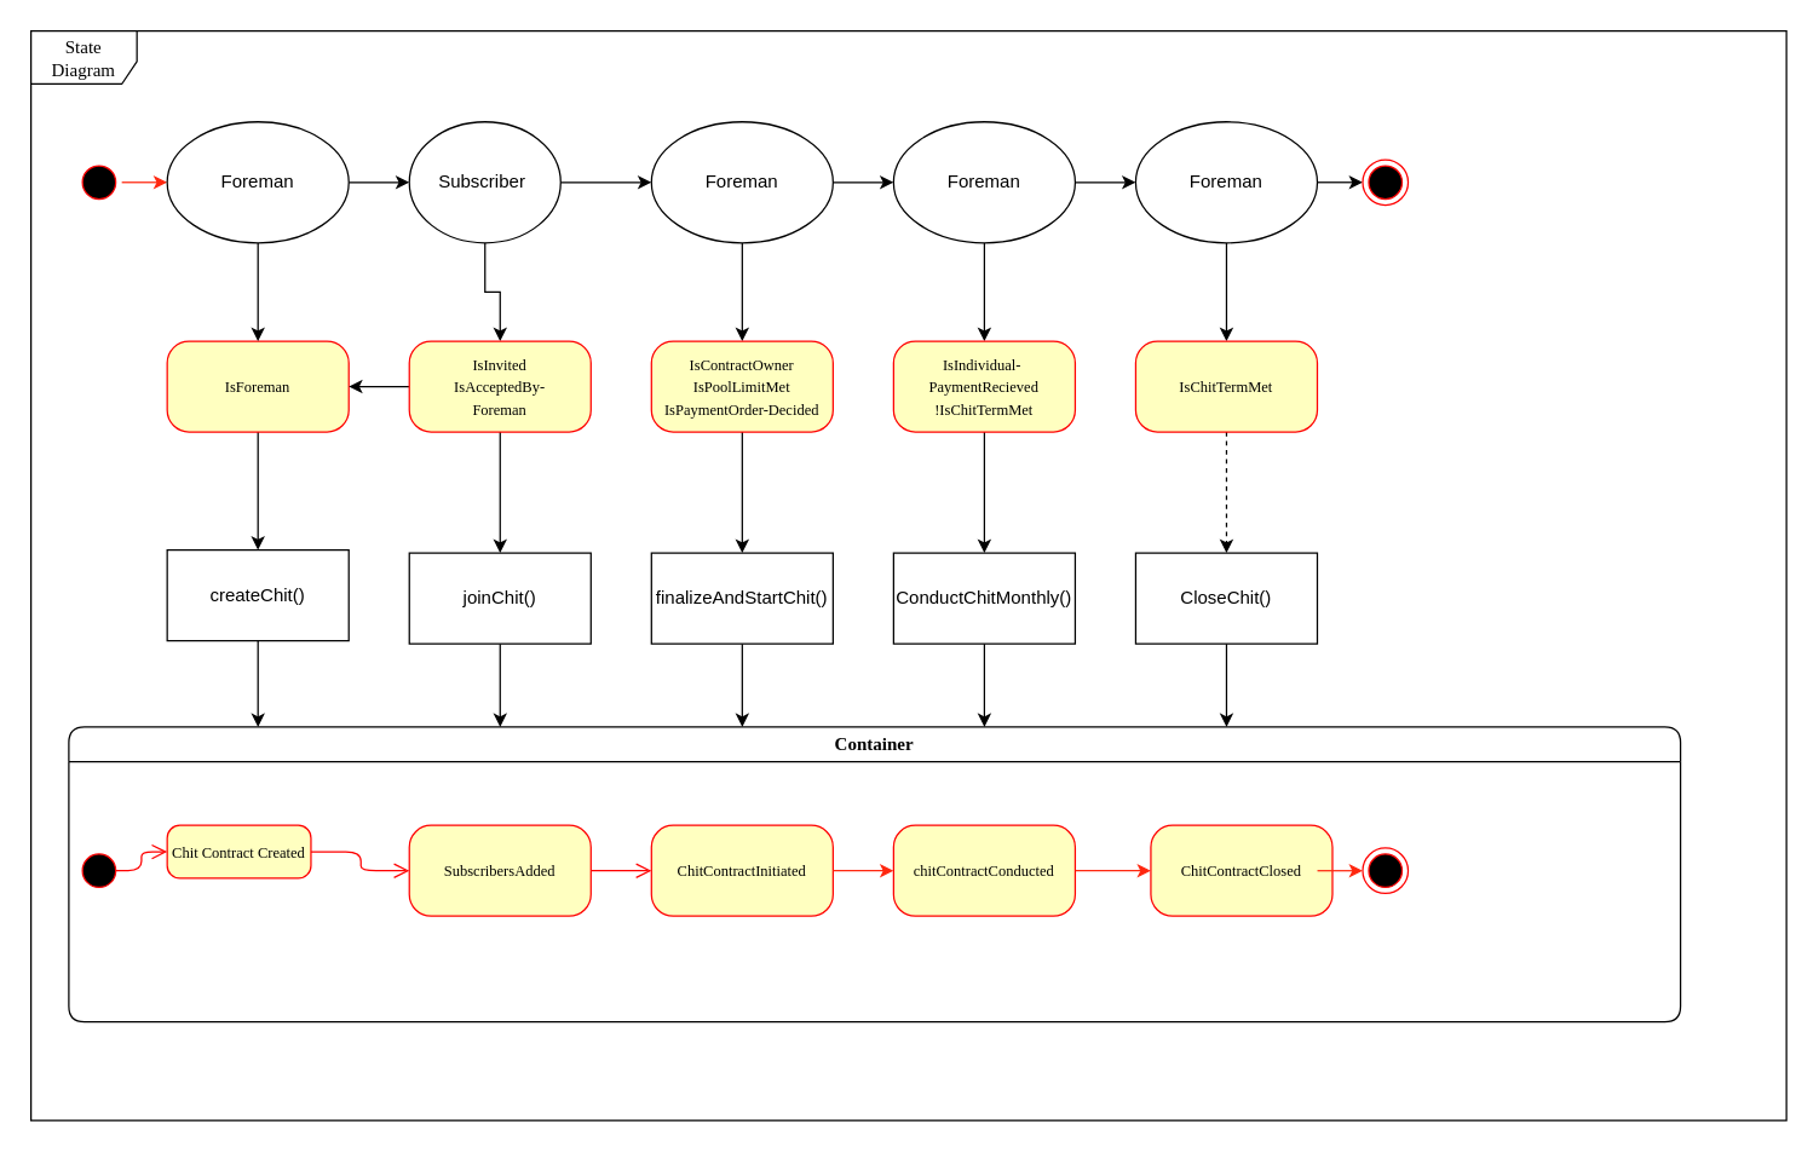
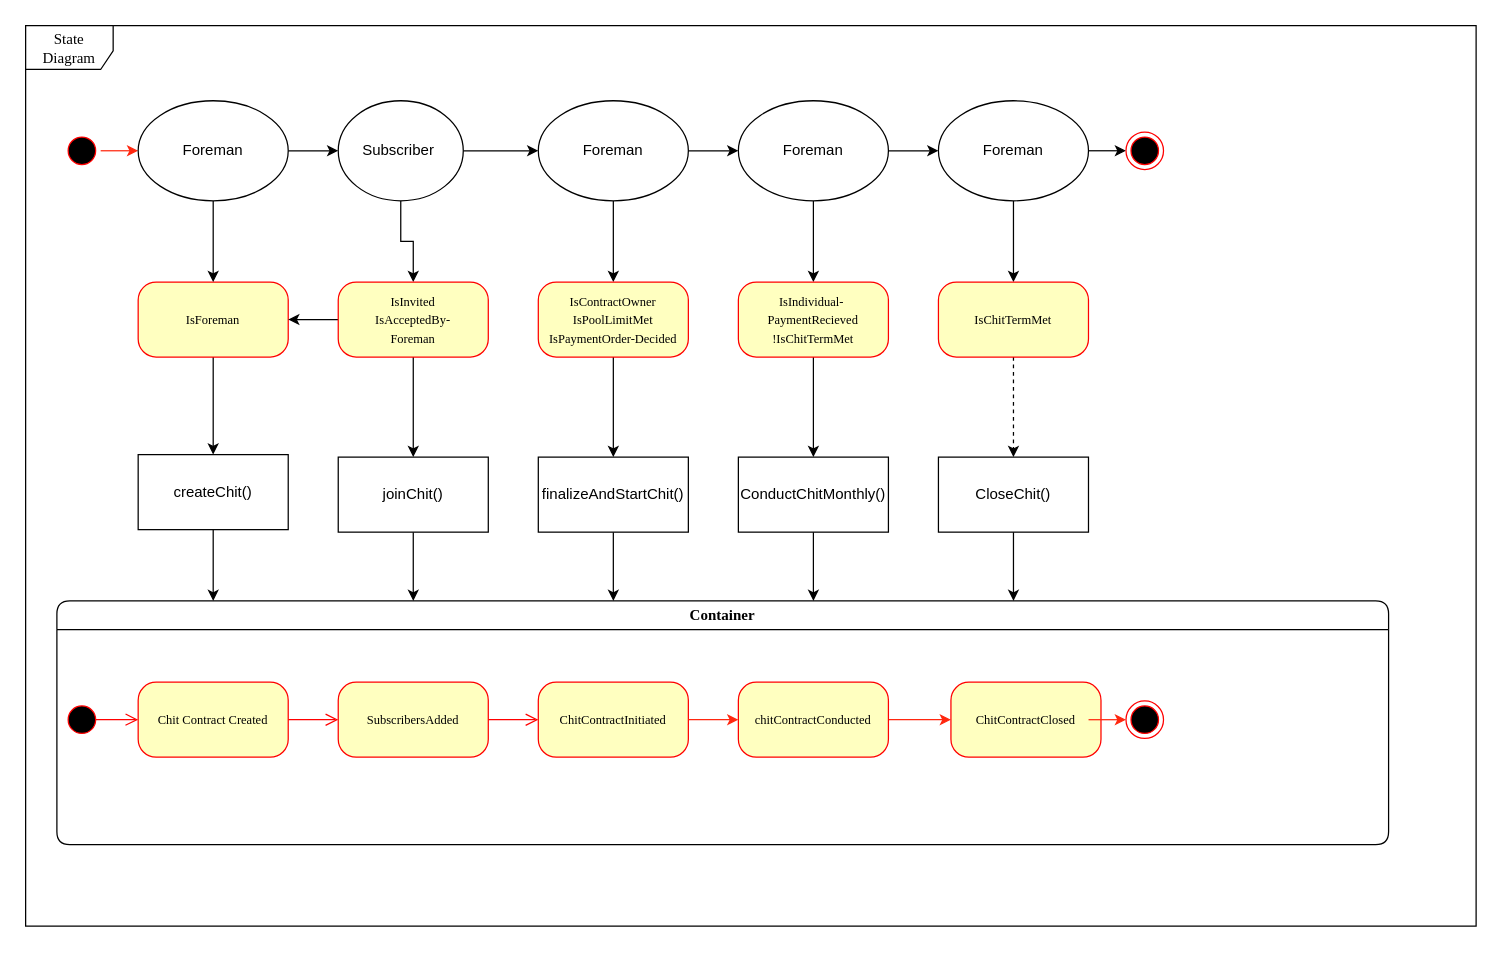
  <mxCell id="0" />
  <mxCell id="1" parent="0" />
  <mxCell id="2" value="State Diagram" style="shape=umlFrame;whiteSpace=wrap;html=1;rounded=1;shadow=0;comic=0;labelBackgroundColor=none;strokeColor=#000000;strokeWidth=1;fillColor=#ffffff;fontFamily=Verdana;fontSize=12;fontColor=#000000;align=center;width=70;height=35;" parent="1" vertex="1"><mxGeometry width="1160" height="720" as="geometry" x="20" y="20" /></mxCell>
  <mxCell id="3" style="edgeStyle=orthogonalEdgeStyle;rounded=0;orthogonalLoop=1;jettySize=auto;html=1;exitX=0.5;exitY=0;exitDx=0;exitDy=0;entryX=0;entryY=0.5;entryDx=0;entryDy=0;strokeColor=#FF270F;" parent="1" source="4" target="18" edge="1"><mxGeometry relative="1" as="geometry" /></mxCell>
  <mxCell id="4" value="" style="ellipse;html=1;shape=startState;fillColor=#000000;strokeColor=#ff0000;rounded=1;shadow=0;comic=0;labelBackgroundColor=none;fontFamily=Verdana;fontSize=12;fontColor=#000000;align=center;direction=south;" parent="1" vertex="1"><mxGeometry x="50" y="105" width="30" height="30" as="geometry" /></mxCell>
  <mxCell id="5" style="edgeStyle=orthogonalEdgeStyle;rounded=0;orthogonalLoop=1;jettySize=auto;html=1;" parent="1" source="6" target="20" edge="1"><mxGeometry relative="1" as="geometry" /></mxCell>
  <mxCell id="6" value="&lt;font style=&quot;font-size: 10px&quot;&gt;IsForeman&lt;/font&gt;" style="rounded=1;whiteSpace=wrap;html=1;arcSize=24;fillColor=#ffffc0;strokeColor=#ff0000;shadow=0;comic=0;labelBackgroundColor=none;fontFamily=Verdana;fontSize=12;fontColor=#000000;align=center;" parent="1" vertex="1"><mxGeometry x="110" y="225" width="120" height="60" as="geometry" /></mxCell>
  <mxCell id="7" value="Container" style="swimlane;whiteSpace=wrap;html=1;rounded=1;shadow=0;comic=0;labelBackgroundColor=none;strokeColor=#000000;strokeWidth=1;fillColor=#ffffff;fontFamily=Verdana;fontSize=12;fontColor=#000000;align=center;" parent="1" vertex="1"><mxGeometry x="45" y="480" width="1065" height="195" as="geometry" /></mxCell>
  <mxCell id="8" style="edgeStyle=elbowEdgeStyle;html=1;labelBackgroundColor=none;endArrow=open;endSize=8;strokeColor=#ff0000;fontFamily=Verdana;fontSize=12;align=left;" parent="7" source="9" target="14" edge="1"><mxGeometry relative="1" as="geometry" /></mxCell>
- <mxCell id="9" value="&lt;font style=&quot;font-size: 10px&quot;&gt;Chit Contract Created&lt;/font&gt;" style="rounded=1;whiteSpace=wrap;html=1;arcSize=24;fillColor=#ffffc0;strokeColor=#ff0000;shadow=0;comic=0;labelBackgroundColor=none;fontFamily=Verdana;fontSize=12;fontColor=#000000;align=center;" parent="7" vertex="1"><mxGeometry x="65" y="65" width="95" height="35" as="geometry" /></mxCell>
+ <mxCell id="9" value="&lt;font style=&quot;font-size: 10px&quot;&gt;Chit Contract Created&lt;/font&gt;" style="rounded=1;whiteSpace=wrap;html=1;arcSize=24;fillColor=#ffffc0;strokeColor=#ff0000;shadow=0;comic=0;labelBackgroundColor=none;fontFamily=Verdana;fontSize=12;fontColor=#000000;align=center;" parent="7" vertex="1"><mxGeometry x="65" y="65" width="120" height="60" as="geometry" /></mxCell>
  <mxCell id="10" value="" style="ellipse;html=1;shape=endState;fillColor=#000000;strokeColor=#ff0000;rounded=1;shadow=0;comic=0;labelBackgroundColor=none;fontFamily=Verdana;fontSize=12;fontColor=#000000;align=center;" parent="7" vertex="1"><mxGeometry x="855" y="80" width="30" height="30" as="geometry" /></mxCell>
  <mxCell id="11" style="edgeStyle=elbowEdgeStyle;html=1;labelBackgroundColor=none;endArrow=open;endSize=8;strokeColor=#ff0000;fontFamily=Verdana;fontSize=12;align=left;exitX=0.495;exitY=0.151;exitDx=0;exitDy=0;exitPerimeter=0;" parent="7" source="12" target="9" edge="1"><mxGeometry relative="1" as="geometry" /></mxCell>
  <mxCell id="12" value="" style="ellipse;html=1;shape=startState;fillColor=#000000;strokeColor=#ff0000;rounded=1;shadow=0;comic=0;labelBackgroundColor=none;fontFamily=Verdana;fontSize=12;fontColor=#000000;align=center;direction=south;" parent="7" vertex="1"><mxGeometry x="5" y="80" width="30" height="30" as="geometry" /></mxCell>
  <mxCell id="13" style="edgeStyle=elbowEdgeStyle;html=1;labelBackgroundColor=none;endArrow=open;endSize=8;strokeColor=#ff0000;fontFamily=Verdana;fontSize=12;align=left;" parent="7" source="14" target="15" edge="1"><mxGeometry relative="1" as="geometry" /></mxCell>
  <mxCell id="14" value="&lt;font style=&quot;font-size: 10px&quot;&gt;SubscribersAdded&lt;/font&gt;" style="rounded=1;whiteSpace=wrap;html=1;arcSize=24;fillColor=#ffffc0;strokeColor=#ff0000;shadow=0;comic=0;labelBackgroundColor=none;fontFamily=Verdana;fontSize=12;fontColor=#000000;align=center;" parent="7" vertex="1"><mxGeometry x="225" y="65" width="120" height="60" as="geometry" /></mxCell>
  <mxCell id="15" value="&lt;font style=&quot;font-size: 10px&quot;&gt;ChitContractInitiated&lt;/font&gt;" style="rounded=1;whiteSpace=wrap;html=1;arcSize=24;fillColor=#ffffc0;strokeColor=#ff0000;shadow=0;comic=0;labelBackgroundColor=none;fontFamily=Verdana;fontSize=12;fontColor=#000000;align=center;" parent="7" vertex="1"><mxGeometry x="385" y="65" width="120" height="60" as="geometry" /></mxCell>
  <mxCell id="16" style="edgeStyle=orthogonalEdgeStyle;rounded=0;orthogonalLoop=1;jettySize=auto;html=1;" parent="1" source="18" target="6" edge="1"><mxGeometry relative="1" as="geometry" /></mxCell>
  <mxCell id="17" style="edgeStyle=orthogonalEdgeStyle;rounded=0;orthogonalLoop=1;jettySize=auto;html=1;exitX=1;exitY=0.5;exitDx=0;exitDy=0;entryX=0;entryY=0.5;entryDx=0;entryDy=0;strokeColor=#000000;fillColor=#000000;" parent="1" source="18" target="23" edge="1"><mxGeometry relative="1" as="geometry" /></mxCell>
  <mxCell id="18" value="Foreman" style="ellipse;whiteSpace=wrap;html=1;" parent="1" vertex="1"><mxGeometry x="110" y="80" width="120" height="80" as="geometry" /></mxCell>
  <mxCell id="19" style="edgeStyle=orthogonalEdgeStyle;rounded=0;orthogonalLoop=1;jettySize=auto;html=1;" parent="1" source="20" edge="1"><mxGeometry relative="1" as="geometry"><mxPoint x="170" y="480" as="targetPoint" /><Array as="points"><mxPoint x="170" y="480" /></Array></mxGeometry></mxCell>
  <mxCell id="20" value="createChit()" style="rounded=0;whiteSpace=wrap;html=1;" parent="1" vertex="1"><mxGeometry x="110" y="363" width="120" height="60" as="geometry" /></mxCell>
  <mxCell id="21" style="edgeStyle=orthogonalEdgeStyle;rounded=0;orthogonalLoop=1;jettySize=auto;html=1;entryX=0.5;entryY=0;entryDx=0;entryDy=0;strokeColor=#000000;fillColor=#000000;" parent="1" source="23" target="26" edge="1"><mxGeometry relative="1" as="geometry" /></mxCell>
  <mxCell id="22" style="edgeStyle=orthogonalEdgeStyle;rounded=0;orthogonalLoop=1;jettySize=auto;html=1;strokeColor=#000000;fillColor=#000000;" parent="1" source="23" target="31" edge="1"><mxGeometry relative="1" as="geometry" /></mxCell>
  <mxCell id="23" value="Subscriber&amp;nbsp;" style="ellipse;whiteSpace=wrap;html=1;" parent="1" vertex="1"><mxGeometry x="270" y="80" width="100" height="80" as="geometry" /></mxCell>
  <mxCell id="24" style="edgeStyle=orthogonalEdgeStyle;rounded=0;orthogonalLoop=1;jettySize=auto;html=1;entryX=0.5;entryY=0;entryDx=0;entryDy=0;strokeColor=#000000;fillColor=#000000;" parent="1" source="26" target="28" edge="1"><mxGeometry relative="1" as="geometry" /></mxCell>
  <mxCell id="25" value="" style="edgeStyle=orthogonalEdgeStyle;rounded=0;orthogonalLoop=1;jettySize=auto;html=1;" edge="1" parent="1" source="26" target="6"><mxGeometry relative="1" as="geometry" /></mxCell>
  <mxCell id="26" value="&lt;span style=&quot;font-size: 10px&quot;&gt;IsInvited&lt;br&gt;IsAcceptedBy-&lt;br&gt;Foreman&lt;/span&gt;" style="rounded=1;whiteSpace=wrap;html=1;arcSize=24;fillColor=#ffffc0;strokeColor=#ff0000;shadow=0;comic=0;labelBackgroundColor=none;fontFamily=Verdana;fontSize=12;fontColor=#000000;align=center;" parent="1" vertex="1"><mxGeometry x="270" y="225" width="120" height="60" as="geometry" /></mxCell>
  <mxCell id="27" style="edgeStyle=orthogonalEdgeStyle;rounded=0;orthogonalLoop=1;jettySize=auto;html=1;strokeColor=#000000;fillColor=#000000;" parent="1" source="28" edge="1"><mxGeometry relative="1" as="geometry"><mxPoint x="330" y="480" as="targetPoint" /><Array as="points" /></mxGeometry></mxCell>
  <mxCell id="28" value="joinChit()" style="rounded=0;whiteSpace=wrap;html=1;" parent="1" vertex="1"><mxGeometry x="270" y="365" width="120" height="60" as="geometry" /></mxCell>
  <mxCell id="29" style="edgeStyle=orthogonalEdgeStyle;rounded=0;orthogonalLoop=1;jettySize=auto;html=1;entryX=0.5;entryY=0;entryDx=0;entryDy=0;strokeColor=#000000;fillColor=#000000;" parent="1" source="31" target="33" edge="1"><mxGeometry relative="1" as="geometry" /></mxCell>
  <mxCell id="30" style="edgeStyle=orthogonalEdgeStyle;rounded=0;orthogonalLoop=1;jettySize=auto;html=1;strokeColor=#000000;fillColor=#000000;" parent="1" source="31" target="38" edge="1"><mxGeometry relative="1" as="geometry" /></mxCell>
  <mxCell id="31" value="Foreman" style="ellipse;whiteSpace=wrap;html=1;" parent="1" vertex="1"><mxGeometry x="430" y="80" width="120" height="80" as="geometry" /></mxCell>
  <mxCell id="32" style="edgeStyle=orthogonalEdgeStyle;rounded=0;orthogonalLoop=1;jettySize=auto;html=1;entryX=0.5;entryY=0;entryDx=0;entryDy=0;strokeColor=#000000;fillColor=#000000;" parent="1" source="33" target="35" edge="1"><mxGeometry relative="1" as="geometry" /></mxCell>
  <mxCell id="33" value="&lt;span style=&quot;font-size: 10px&quot;&gt;IsContractOwner&lt;br&gt;IsPoolLimitMet&lt;br&gt;IsPaymentOrder-Decided&lt;br&gt;&lt;/span&gt;" style="rounded=1;whiteSpace=wrap;html=1;arcSize=24;fillColor=#ffffc0;strokeColor=#ff0000;shadow=0;comic=0;labelBackgroundColor=none;fontFamily=Verdana;fontSize=12;fontColor=#000000;align=center;" parent="1" vertex="1"><mxGeometry x="430" y="225" width="120" height="60" as="geometry" /></mxCell>
  <mxCell id="34" style="edgeStyle=orthogonalEdgeStyle;rounded=0;orthogonalLoop=1;jettySize=auto;html=1;strokeColor=#000000;fillColor=#000000;" parent="1" source="35" edge="1"><mxGeometry relative="1" as="geometry"><mxPoint x="490" y="480" as="targetPoint" /><Array as="points" /></mxGeometry></mxCell>
  <mxCell id="35" value="finalizeAndStartChit()" style="rounded=0;whiteSpace=wrap;html=1;" parent="1" vertex="1"><mxGeometry x="430" y="365" width="120" height="60" as="geometry" /></mxCell>
  <mxCell id="36" style="edgeStyle=orthogonalEdgeStyle;rounded=0;orthogonalLoop=1;jettySize=auto;html=1;entryX=0.5;entryY=0;entryDx=0;entryDy=0;strokeColor=#000000;fillColor=#000000;" parent="1" source="38" target="40" edge="1"><mxGeometry relative="1" as="geometry" /></mxCell>
  <mxCell id="37" style="edgeStyle=orthogonalEdgeStyle;rounded=0;orthogonalLoop=1;jettySize=auto;html=1;exitX=1;exitY=0.5;exitDx=0;exitDy=0;entryX=0;entryY=0.5;entryDx=0;entryDy=0;strokeColor=#000000;fillColor=#000000;" parent="1" source="38" target="55" edge="1"><mxGeometry relative="1" as="geometry" /></mxCell>
  <mxCell id="38" value="Foreman" style="ellipse;whiteSpace=wrap;html=1;" parent="1" vertex="1"><mxGeometry x="590" y="80" width="120" height="80" as="geometry" /></mxCell>
  <mxCell id="39" style="edgeStyle=orthogonalEdgeStyle;rounded=0;orthogonalLoop=1;jettySize=auto;html=1;entryX=0.5;entryY=0;entryDx=0;entryDy=0;strokeColor=#000000;fillColor=#000000;" parent="1" source="40" target="42" edge="1"><mxGeometry relative="1" as="geometry" /></mxCell>
  <mxCell id="40" value="&lt;font style=&quot;font-size: 10px&quot;&gt;IsIndividual-&amp;nbsp;&lt;br&gt;PaymentRecieved&lt;br&gt;!IsChitTermMet&lt;/font&gt;" style="rounded=1;whiteSpace=wrap;html=1;arcSize=24;fillColor=#ffffc0;strokeColor=#ff0000;shadow=0;comic=0;labelBackgroundColor=none;fontFamily=Verdana;fontSize=12;fontColor=#000000;align=center;" parent="1" vertex="1"><mxGeometry x="590" y="225" width="120" height="60" as="geometry" /></mxCell>
  <mxCell id="41" style="edgeStyle=orthogonalEdgeStyle;rounded=0;orthogonalLoop=1;jettySize=auto;html=1;strokeColor=#000000;fillColor=#000000;" parent="1" source="42" edge="1"><mxGeometry relative="1" as="geometry"><mxPoint x="650" y="480" as="targetPoint" /><Array as="points" /></mxGeometry></mxCell>
  <mxCell id="42" value="ConductChitMonthly()" style="rounded=0;whiteSpace=wrap;html=1;" parent="1" vertex="1"><mxGeometry x="590" y="365" width="120" height="60" as="geometry" /></mxCell>
  <mxCell id="43" style="edgeStyle=orthogonalEdgeStyle;rounded=0;orthogonalLoop=1;jettySize=auto;html=1;entryX=0.5;entryY=0;entryDx=0;entryDy=0;strokeColor=#000000;fillColor=#000000;" parent="1" source="55" target="45" edge="1"><mxGeometry relative="1" as="geometry" /></mxCell>
  <mxCell id="44" style="edgeStyle=orthogonalEdgeStyle;rounded=0;orthogonalLoop=1;jettySize=auto;html=1;entryX=0.5;entryY=0;entryDx=0;entryDy=0;strokeColor=#000000;fillColor=#000000;dashed=1;" parent="1" source="45" target="47" edge="1"><mxGeometry relative="1" as="geometry" /></mxCell>
  <mxCell id="45" value="&lt;font style=&quot;font-size: 10px&quot;&gt;IsChitTermMet&lt;/font&gt;&lt;br&gt;" style="rounded=1;whiteSpace=wrap;html=1;arcSize=24;fillColor=#ffffc0;strokeColor=#ff0000;shadow=0;comic=0;labelBackgroundColor=none;fontFamily=Verdana;fontSize=12;fontColor=#000000;align=center;" parent="1" vertex="1"><mxGeometry x="750" y="225" width="120" height="60" as="geometry" /></mxCell>
  <mxCell id="46" style="edgeStyle=orthogonalEdgeStyle;rounded=0;orthogonalLoop=1;jettySize=auto;html=1;strokeColor=#000000;fillColor=#000000;" parent="1" source="47" edge="1"><mxGeometry relative="1" as="geometry"><mxPoint x="810" y="480" as="targetPoint" /><Array as="points" /></mxGeometry></mxCell>
  <mxCell id="47" value="CloseChit()" style="rounded=0;whiteSpace=wrap;html=1;" parent="1" vertex="1"><mxGeometry x="750" y="365" width="120" height="60" as="geometry" /></mxCell>
  <mxCell id="48" value="" style="edgeStyle=orthogonalEdgeStyle;rounded=0;orthogonalLoop=1;jettySize=auto;html=1;strokeColor=#000000;fillColor=#000000;entryX=0;entryY=0.5;entryDx=0;entryDy=0;exitX=1;exitY=0.5;exitDx=0;exitDy=0;" parent="1" source="55" edge="1" target="49"><mxGeometry relative="1" as="geometry"><mxPoint x="1070" y="120" as="targetPoint" /><mxPoint x="1030" y="120" as="sourcePoint" /><Array as="points" /></mxGeometry></mxCell>
  <mxCell id="49" value="" style="ellipse;html=1;shape=endState;fillColor=#000000;strokeColor=#ff0000;rounded=1;shadow=0;comic=0;labelBackgroundColor=none;fontFamily=Verdana;fontSize=12;fontColor=#000000;align=center;" parent="1" vertex="1"><mxGeometry x="900" y="105" width="30" height="30" as="geometry" /></mxCell>
  <mxCell id="50" value="" style="edgeStyle=orthogonalEdgeStyle;rounded=0;orthogonalLoop=1;jettySize=auto;html=1;strokeColor=#FF270F;fillColor=#000000;" parent="1" source="51" target="52" edge="1"><mxGeometry relative="1" as="geometry" /></mxCell>
  <mxCell id="51" value="&lt;font style=&quot;font-size: 10px&quot;&gt;chitContractConducted&lt;/font&gt;" style="rounded=1;whiteSpace=wrap;html=1;arcSize=24;fillColor=#ffffc0;strokeColor=#ff0000;shadow=0;comic=0;labelBackgroundColor=none;fontFamily=Verdana;fontSize=12;fontColor=#000000;align=center;" parent="1" vertex="1"><mxGeometry x="590" y="545" width="120" height="60" as="geometry" /></mxCell>
  <mxCell id="52" value="&lt;font style=&quot;font-size: 10px&quot;&gt;ChitContractClosed&lt;/font&gt;" style="rounded=1;whiteSpace=wrap;html=1;arcSize=24;fillColor=#ffffc0;strokeColor=#ff0000;shadow=0;comic=0;labelBackgroundColor=none;fontFamily=Verdana;fontSize=12;fontColor=#000000;align=center;" parent="1" vertex="1"><mxGeometry x="760" y="545" width="120" height="60" as="geometry" /></mxCell>
  <mxCell id="53" value="" style="edgeStyle=orthogonalEdgeStyle;rounded=0;orthogonalLoop=1;jettySize=auto;html=1;strokeColor=#FF270F;fillColor=#000000;exitX=0.917;exitY=0.5;exitDx=0;exitDy=0;exitPerimeter=0;entryX=0;entryY=0.5;entryDx=0;entryDy=0;" parent="1" source="52" edge="1" target="10"><mxGeometry relative="1" as="geometry"><mxPoint x="900" y="575" as="targetPoint" /><mxPoint x="1030" y="575" as="sourcePoint" /><Array as="points" /></mxGeometry></mxCell>
  <mxCell id="54" value="" style="edgeStyle=orthogonalEdgeStyle;rounded=0;orthogonalLoop=1;jettySize=auto;html=1;strokeColor=#FF270F;fillColor=#000000;" parent="1" source="15" target="51" edge="1"><mxGeometry relative="1" as="geometry" /></mxCell>
  <mxCell id="55" value="Foreman" style="ellipse;whiteSpace=wrap;html=1;" parent="1" vertex="1"><mxGeometry x="750" y="80" width="120" height="80" as="geometry" /></mxCell>
